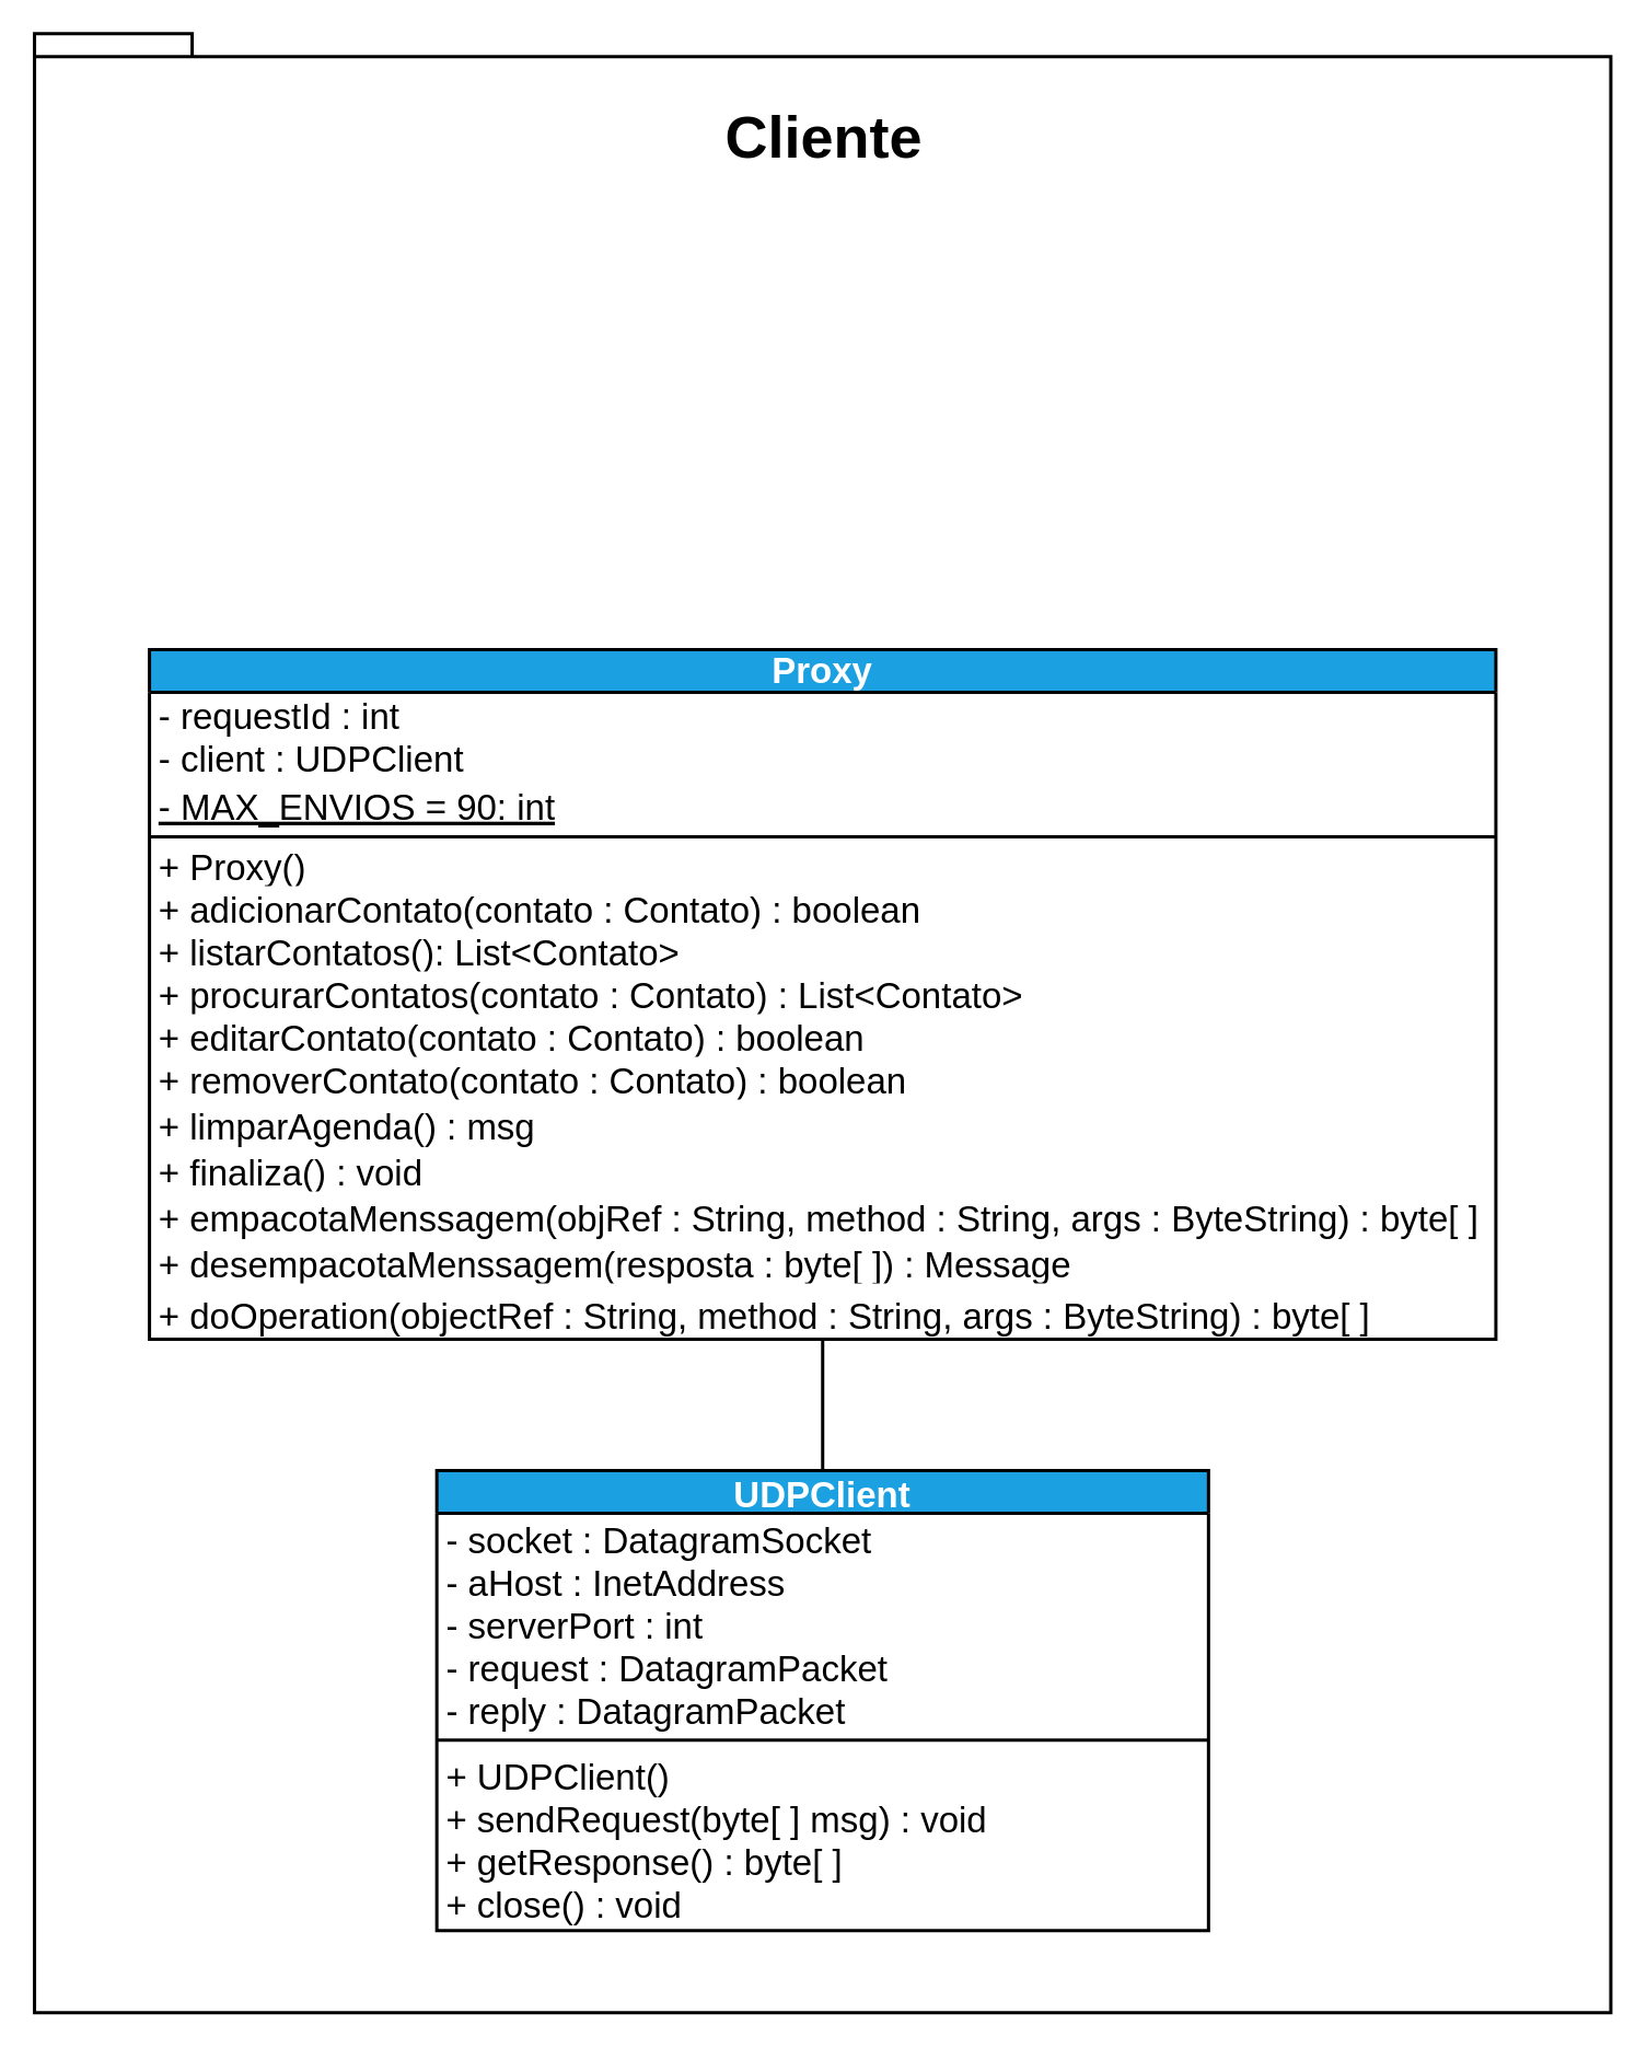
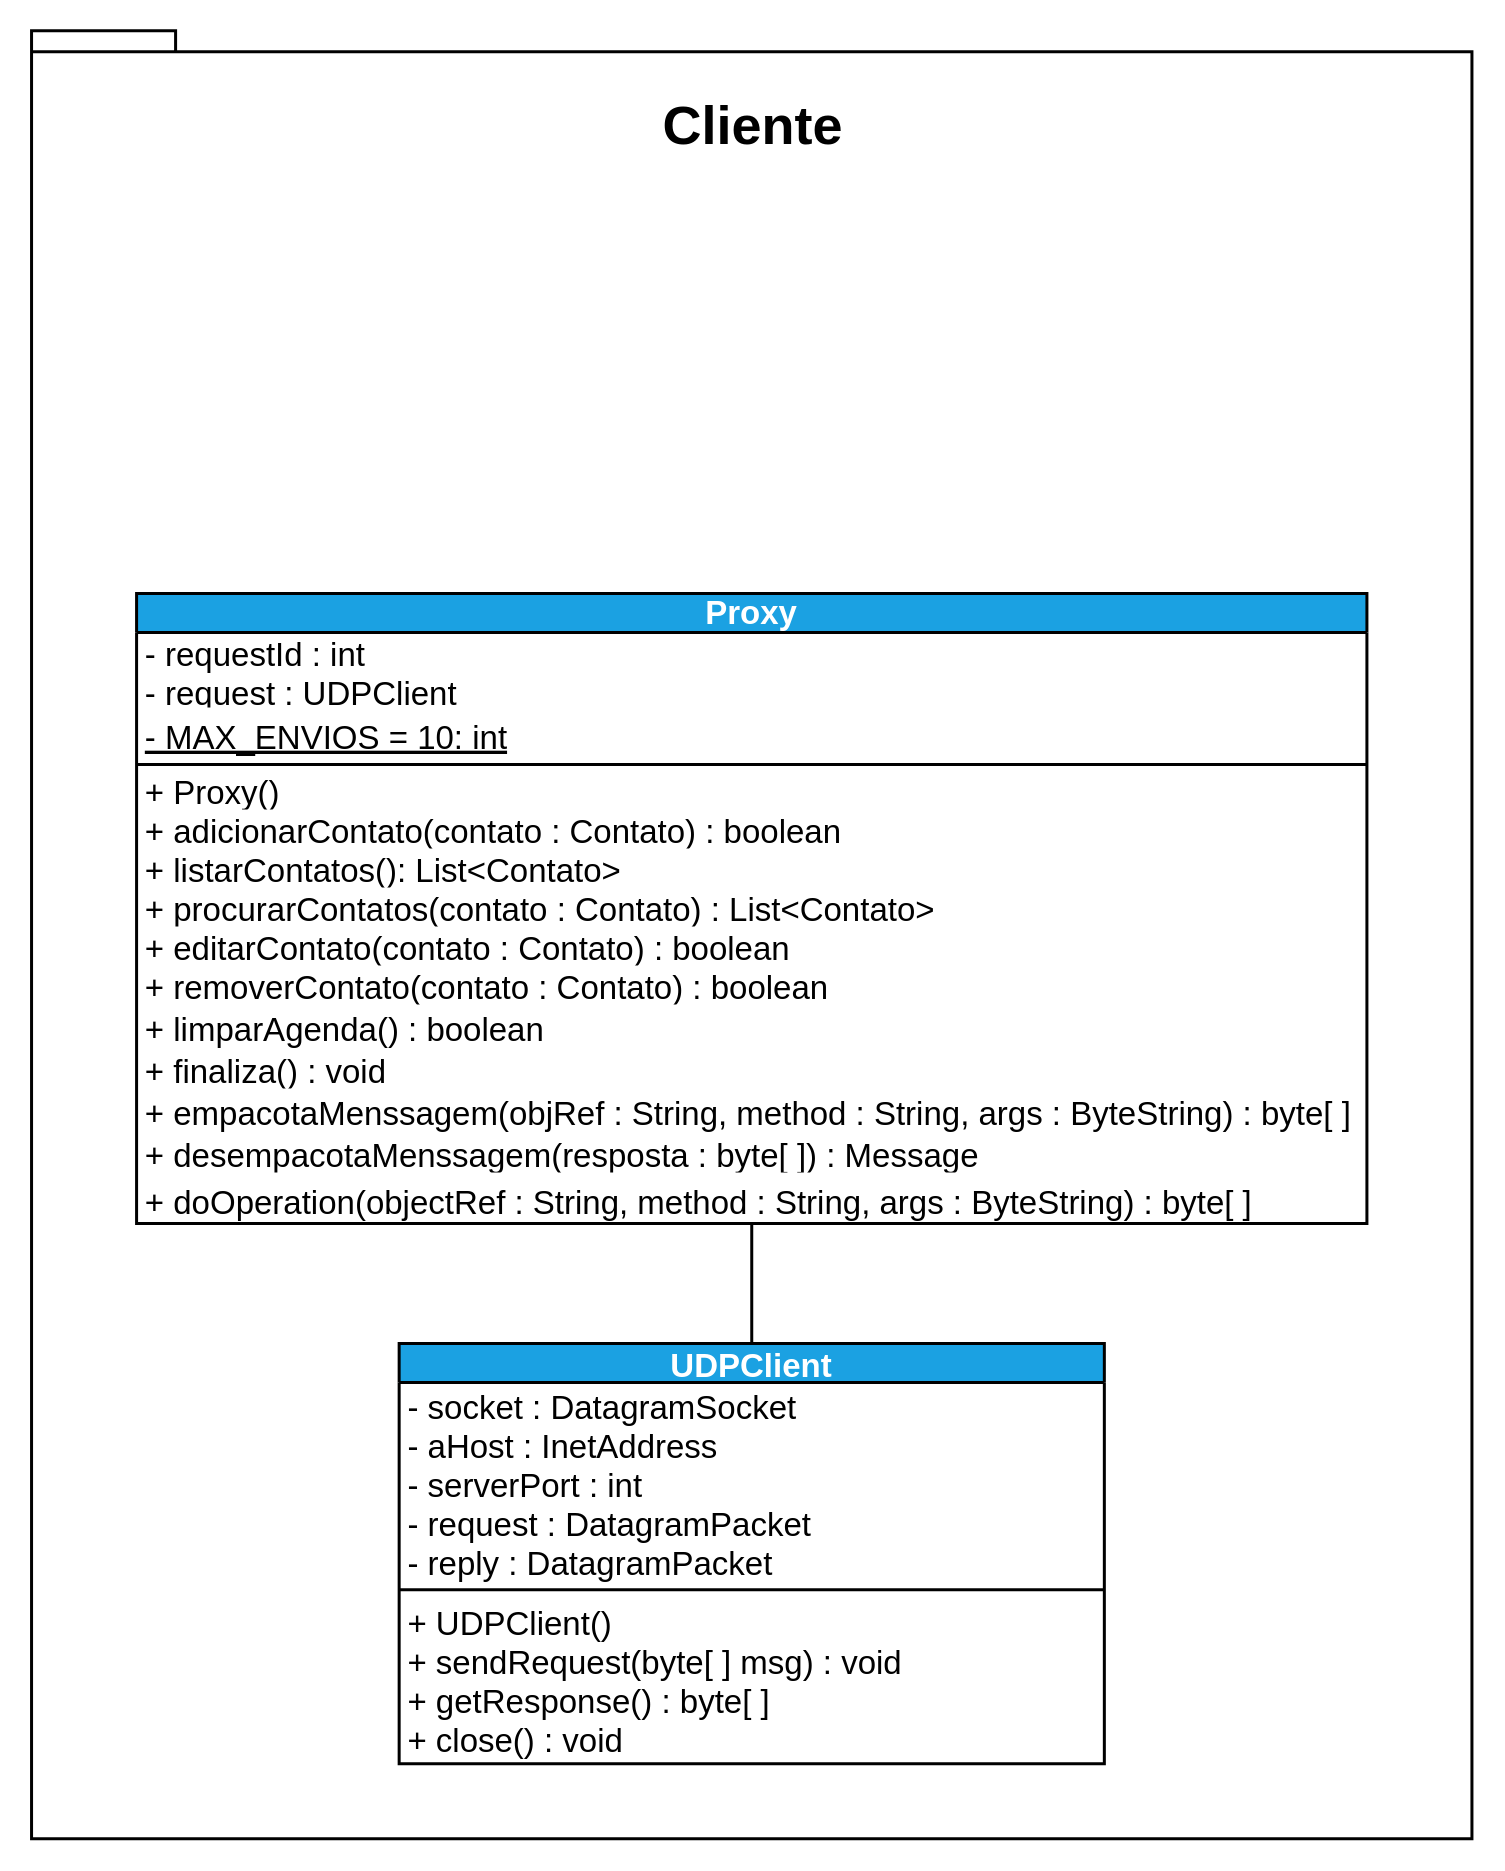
  <mxCell id="0" />
  <mxCell id="1" parent="0" />
  <mxCell id="2" value="&lt;font style=&quot;font-size: 36px ; line-height: 2.6&quot;&gt;Cliente&lt;/font&gt;" style="shape=folder;fontStyle=1;spacingTop=10;tabWidth=40;tabHeight=14;tabPosition=left;html=1;fontSize=22;strokeColor=default;strokeWidth=2;verticalAlign=top;" vertex="1" parent="1"><mxGeometry x="20.5" y="20" width="960" height="1205" as="geometry" /></mxCell>
  <mxCell id="3" value="Proxy" style="swimlane;fontStyle=1;align=center;verticalAlign=bottom;childLayout=stackLayout;horizontal=1;startSize=26;horizontalStack=0;resizeParent=1;resizeParentMax=0;resizeLast=0;collapsible=1;marginBottom=0;fontSize=22;strokeColor=#000000;strokeWidth=2;fillColor=#1ba1e2;fontColor=#ffffff;" vertex="1" parent="1"><mxGeometry x="90.5" y="395" width="820" height="420" as="geometry" /></mxCell>
- <mxCell id="4" value="- requestId : int&#10;- client : UDPClient" style="text;strokeColor=none;fillColor=none;align=left;verticalAlign=middle;spacingLeft=4;spacingRight=4;overflow=hidden;rotatable=0;points=[[0,0.5],[1,0.5]];portConstraint=eastwest;fontSize=22;fontStyle=0" vertex="1" parent="3"><mxGeometry y="26" width="820" height="50" as="geometry" /></mxCell>
- <mxCell id="5" value="- MAX_ENVIOS = 90: int" style="text;strokeColor=none;fillColor=none;align=left;verticalAlign=top;spacingLeft=4;spacingRight=4;overflow=hidden;rotatable=0;points=[[0,0.5],[1,0.5]];portConstraint=eastwest;fontSize=22;fontStyle=4" vertex="1" parent="3"><mxGeometry y="76" width="820" height="34" as="geometry" /></mxCell>
+ <mxCell id="4" value="- requestId : int&#10;- request : UDPClient" style="text;strokeColor=none;fillColor=none;align=left;verticalAlign=middle;spacingLeft=4;spacingRight=4;overflow=hidden;rotatable=0;points=[[0,0.5],[1,0.5]];portConstraint=eastwest;fontSize=22;fontStyle=0" vertex="1" parent="3"><mxGeometry y="26" width="820" height="50" as="geometry" /></mxCell>
+ <mxCell id="5" value="- MAX_ENVIOS = 10: int" style="text;strokeColor=none;fillColor=none;align=left;verticalAlign=top;spacingLeft=4;spacingRight=4;overflow=hidden;rotatable=0;points=[[0,0.5],[1,0.5]];portConstraint=eastwest;fontSize=22;fontStyle=4" vertex="1" parent="3"><mxGeometry y="76" width="820" height="34" as="geometry" /></mxCell>
  <mxCell id="6" value="" style="line;strokeWidth=2;fillColor=none;align=left;verticalAlign=middle;spacingTop=-1;spacingLeft=3;spacingRight=3;rotatable=0;labelPosition=right;points=[];portConstraint=eastwest;fontSize=22;" vertex="1" parent="3"><mxGeometry y="110" width="820" height="8" as="geometry" /></mxCell>
  <mxCell id="7" value="+ Proxy()" style="text;strokeColor=none;fillColor=none;align=left;verticalAlign=middle;spacingLeft=4;spacingRight=4;overflow=hidden;rotatable=0;points=[[0,0.5],[1,0.5]];portConstraint=eastwest;fontSize=22;" vertex="1" parent="3"><mxGeometry y="118" width="820" height="26" as="geometry" /></mxCell>
  <mxCell id="8" value="+ adicionarContato(contato : Contato) : boolean" style="text;strokeColor=none;fillColor=none;align=left;verticalAlign=middle;spacingLeft=4;spacingRight=4;overflow=hidden;rotatable=0;points=[[0,0.5],[1,0.5]];portConstraint=eastwest;fontSize=22;" vertex="1" parent="3"><mxGeometry y="144" width="820" height="26" as="geometry" /></mxCell>
  <mxCell id="9" value="+ listarContatos(): List&lt;Contato&gt;" style="text;strokeColor=none;fillColor=none;align=left;verticalAlign=middle;spacingLeft=4;spacingRight=4;overflow=hidden;rotatable=0;points=[[0,0.5],[1,0.5]];portConstraint=eastwest;fontSize=22;" vertex="1" parent="3"><mxGeometry y="170" width="820" height="26" as="geometry" /></mxCell>
  <mxCell id="10" value="+ procurarContatos(contato : Contato) : List&lt;Contato&gt;" style="text;strokeColor=none;fillColor=none;align=left;verticalAlign=middle;spacingLeft=4;spacingRight=4;overflow=hidden;rotatable=0;points=[[0,0.5],[1,0.5]];portConstraint=eastwest;fontSize=22;" vertex="1" parent="3"><mxGeometry y="196" width="820" height="26" as="geometry" /></mxCell>
  <mxCell id="11" value="+ editarContato(contato : Contato) : boolean" style="text;strokeColor=none;fillColor=none;align=left;verticalAlign=middle;spacingLeft=4;spacingRight=4;overflow=hidden;rotatable=0;points=[[0,0.5],[1,0.5]];portConstraint=eastwest;fontSize=22;" vertex="1" parent="3"><mxGeometry y="222" width="820" height="26" as="geometry" /></mxCell>
  <mxCell id="12" value="+ removerContato(contato : Contato) : boolean" style="text;strokeColor=none;fillColor=none;align=left;verticalAlign=middle;spacingLeft=4;spacingRight=4;overflow=hidden;rotatable=0;points=[[0,0.5],[1,0.5]];portConstraint=eastwest;fontSize=22;" vertex="1" parent="3"><mxGeometry y="248" width="820" height="26" as="geometry" /></mxCell>
- <mxCell id="13" value="+ limparAgenda() : msg" style="text;strokeColor=none;fillColor=none;align=left;verticalAlign=middle;spacingLeft=4;spacingRight=4;overflow=hidden;rotatable=0;points=[[0,0.5],[1,0.5]];portConstraint=eastwest;fontSize=22;" vertex="1" parent="3"><mxGeometry y="274" width="820" height="30" as="geometry" /></mxCell>
+ <mxCell id="13" value="+ limparAgenda() : boolean" style="text;strokeColor=none;fillColor=none;align=left;verticalAlign=middle;spacingLeft=4;spacingRight=4;overflow=hidden;rotatable=0;points=[[0,0.5],[1,0.5]];portConstraint=eastwest;fontSize=22;" vertex="1" parent="3"><mxGeometry y="274" width="820" height="30" as="geometry" /></mxCell>
  <mxCell id="14" value="+ finaliza() : void" style="text;strokeColor=none;fillColor=none;align=left;verticalAlign=middle;spacingLeft=4;spacingRight=4;overflow=hidden;rotatable=0;points=[[0,0.5],[1,0.5]];portConstraint=eastwest;fontSize=22;" vertex="1" parent="3"><mxGeometry y="304" width="820" height="26" as="geometry" /></mxCell>
  <mxCell id="15" value="+ empacotaMenssagem(objRef : String, method : String, args : ByteString) : byte[ ]" style="text;strokeColor=none;fillColor=none;align=left;verticalAlign=middle;spacingLeft=4;spacingRight=4;overflow=hidden;rotatable=0;points=[[0,0.5],[1,0.5]];portConstraint=eastwest;fontSize=22;" vertex="1" parent="3"><mxGeometry y="330" width="820" height="30" as="geometry" /></mxCell>
  <mxCell id="16" value="+ desempacotaMenssagem(resposta : byte[ ]) : Message" style="text;strokeColor=none;fillColor=none;align=left;verticalAlign=middle;spacingLeft=4;spacingRight=4;overflow=hidden;rotatable=0;points=[[0,0.5],[1,0.5]];portConstraint=eastwest;fontSize=22;" vertex="1" parent="3"><mxGeometry y="360" width="820" height="26" as="geometry" /></mxCell>
  <mxCell id="17" value="+ doOperation(objectRef : String, method : String, args : ByteString) : byte[ ]" style="text;strokeColor=none;fillColor=none;align=left;verticalAlign=top;spacingLeft=4;spacingRight=4;overflow=hidden;rotatable=0;points=[[0,0.5],[1,0.5]];portConstraint=eastwest;fontSize=22;" vertex="1" parent="3"><mxGeometry y="386" width="820" height="34" as="geometry" /></mxCell>
  <mxCell id="18" style="edgeStyle=none;html=1;exitX=0.5;exitY=0;exitDx=0;exitDy=0;fontSize=22;endArrow=none;endFill=0;strokeWidth=2;" edge="1" parent="1" source="19" target="17"><mxGeometry relative="1" as="geometry" /></mxCell>
  <mxCell id="19" value="UDPClient" style="swimlane;fontStyle=1;align=center;verticalAlign=middle;childLayout=stackLayout;horizontal=1;startSize=26;horizontalStack=0;resizeParent=1;resizeParentMax=0;resizeLast=0;collapsible=1;marginBottom=0;fontSize=22;strokeColor=#000000;strokeWidth=2;fillColor=#1ba1e2;fontColor=#ffffff;" vertex="1" parent="1"><mxGeometry x="265.5" y="895" width="470" height="280" as="geometry" /></mxCell>
  <mxCell id="20" value="- socket : DatagramSocket&#10;- aHost : InetAddress&#10;- serverPort : int&#10;- request : DatagramPacket&#10;- reply : DatagramPacket" style="text;strokeColor=none;fillColor=none;align=left;verticalAlign=middle;spacingLeft=4;spacingRight=4;overflow=hidden;rotatable=0;points=[[0,0.5],[1,0.5]];portConstraint=eastwest;fontSize=22;" vertex="1" parent="19"><mxGeometry y="26" width="470" height="134" as="geometry" /></mxCell>
  <mxCell id="21" value="" style="line;strokeWidth=2;fillColor=none;align=left;verticalAlign=middle;spacingTop=-1;spacingLeft=3;spacingRight=3;rotatable=0;labelPosition=right;points=[];portConstraint=eastwest;fontSize=22;" vertex="1" parent="19"><mxGeometry y="160" width="470" height="8" as="geometry" /></mxCell>
  <mxCell id="22" value="+ UDPClient()&#10;+ sendRequest(byte[ ] msg) : void&#10;+ getResponse() : byte[ ]&#10;+ close() : void" style="text;strokeColor=none;fillColor=none;align=left;verticalAlign=middle;spacingLeft=4;spacingRight=4;overflow=hidden;rotatable=0;points=[[0,0.5],[1,0.5]];portConstraint=eastwest;fontSize=22;" vertex="1" parent="19"><mxGeometry y="168" width="470" height="112" as="geometry" /></mxCell>
